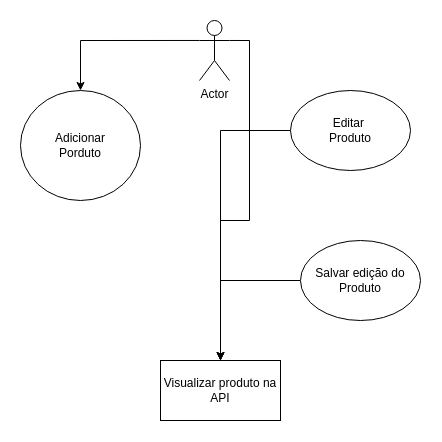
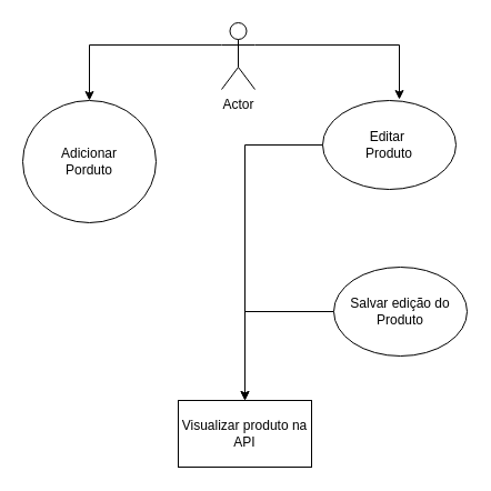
  <mxCell id="0" />
  <mxCell id="1" parent="0" />
  <mxCell id="2" style="edgeStyle=orthogonalEdgeStyle;rounded=0;orthogonalLoop=1;jettySize=auto;html=1;exitX=0;exitY=0.333;exitDx=0;exitDy=0;exitPerimeter=0;entryX=0.5;entryY=0;entryDx=0;entryDy=0;" parent="1" source="3" target="4" edge="1"><mxGeometry relative="1" as="geometry" /></mxCell>
  <mxCell id="3" value="Actor" style="shape=umlActor;verticalLabelPosition=bottom;verticalAlign=top;html=1;outlineConnect=0;" parent="1" vertex="1"><mxGeometry x="199" y="20" width="30" height="60" as="geometry" /></mxCell>
  <mxCell id="4" value="Adicionar&lt;div&gt;Porduto&lt;/div&gt;" style="ellipse;whiteSpace=wrap;html=1;" parent="1" vertex="1"><mxGeometry x="20" y="90" width="120" height="110" as="geometry" /></mxCell>
  <mxCell id="5" value="Editar&amp;nbsp;&lt;div&gt;Produto&lt;/div&gt;" style="ellipse;whiteSpace=wrap;html=1;" parent="1" vertex="1"><mxGeometry x="290" y="90" width="120" height="80" as="geometry" /></mxCell>
- <mxCell id="6" style="edgeStyle=orthogonalEdgeStyle;rounded=0;orthogonalLoop=1;jettySize=auto;html=1;exitX=1;exitY=0.333;exitDx=0;exitDy=0;exitPerimeter=0;" parent="1" source="3" target="10" edge="1"><mxGeometry relative="1" as="geometry" /></mxCell>
+ <mxCell id="6" style="edgeStyle=orthogonalEdgeStyle;rounded=0;orthogonalLoop=1;jettySize=auto;html=1;exitX=1;exitY=0.333;exitDx=0;exitDy=0;exitPerimeter=0;entryX=0.575;entryY=-0.012;entryDx=0;entryDy=0;entryPerimeter=0;" parent="1" source="3" target="5" edge="1"><mxGeometry relative="1" as="geometry" /></mxCell>
  <mxCell id="7" style="edgeStyle=orthogonalEdgeStyle;rounded=0;orthogonalLoop=1;jettySize=auto;html=1;entryX=0.5;entryY=0;entryDx=0;entryDy=0;" parent="1" source="8" target="10" edge="1"><mxGeometry relative="1" as="geometry" /></mxCell>
  <mxCell id="8" value="Salvar edição do&lt;div&gt;Produto&lt;/div&gt;" style="ellipse;whiteSpace=wrap;html=1;" parent="1" vertex="1"><mxGeometry x="300" y="240" width="120" height="80" as="geometry" /></mxCell>
  <mxCell id="9" style="edgeStyle=orthogonalEdgeStyle;rounded=0;orthogonalLoop=1;jettySize=auto;html=1;" parent="1" source="5" target="10" edge="1"><mxGeometry relative="1" as="geometry" /></mxCell>
  <mxCell id="10" value="Visualizar produto na API" style="rounded=0;whiteSpace=wrap;html=1;" parent="1" vertex="1"><mxGeometry x="160" y="360" width="120" height="60" as="geometry" /></mxCell>
